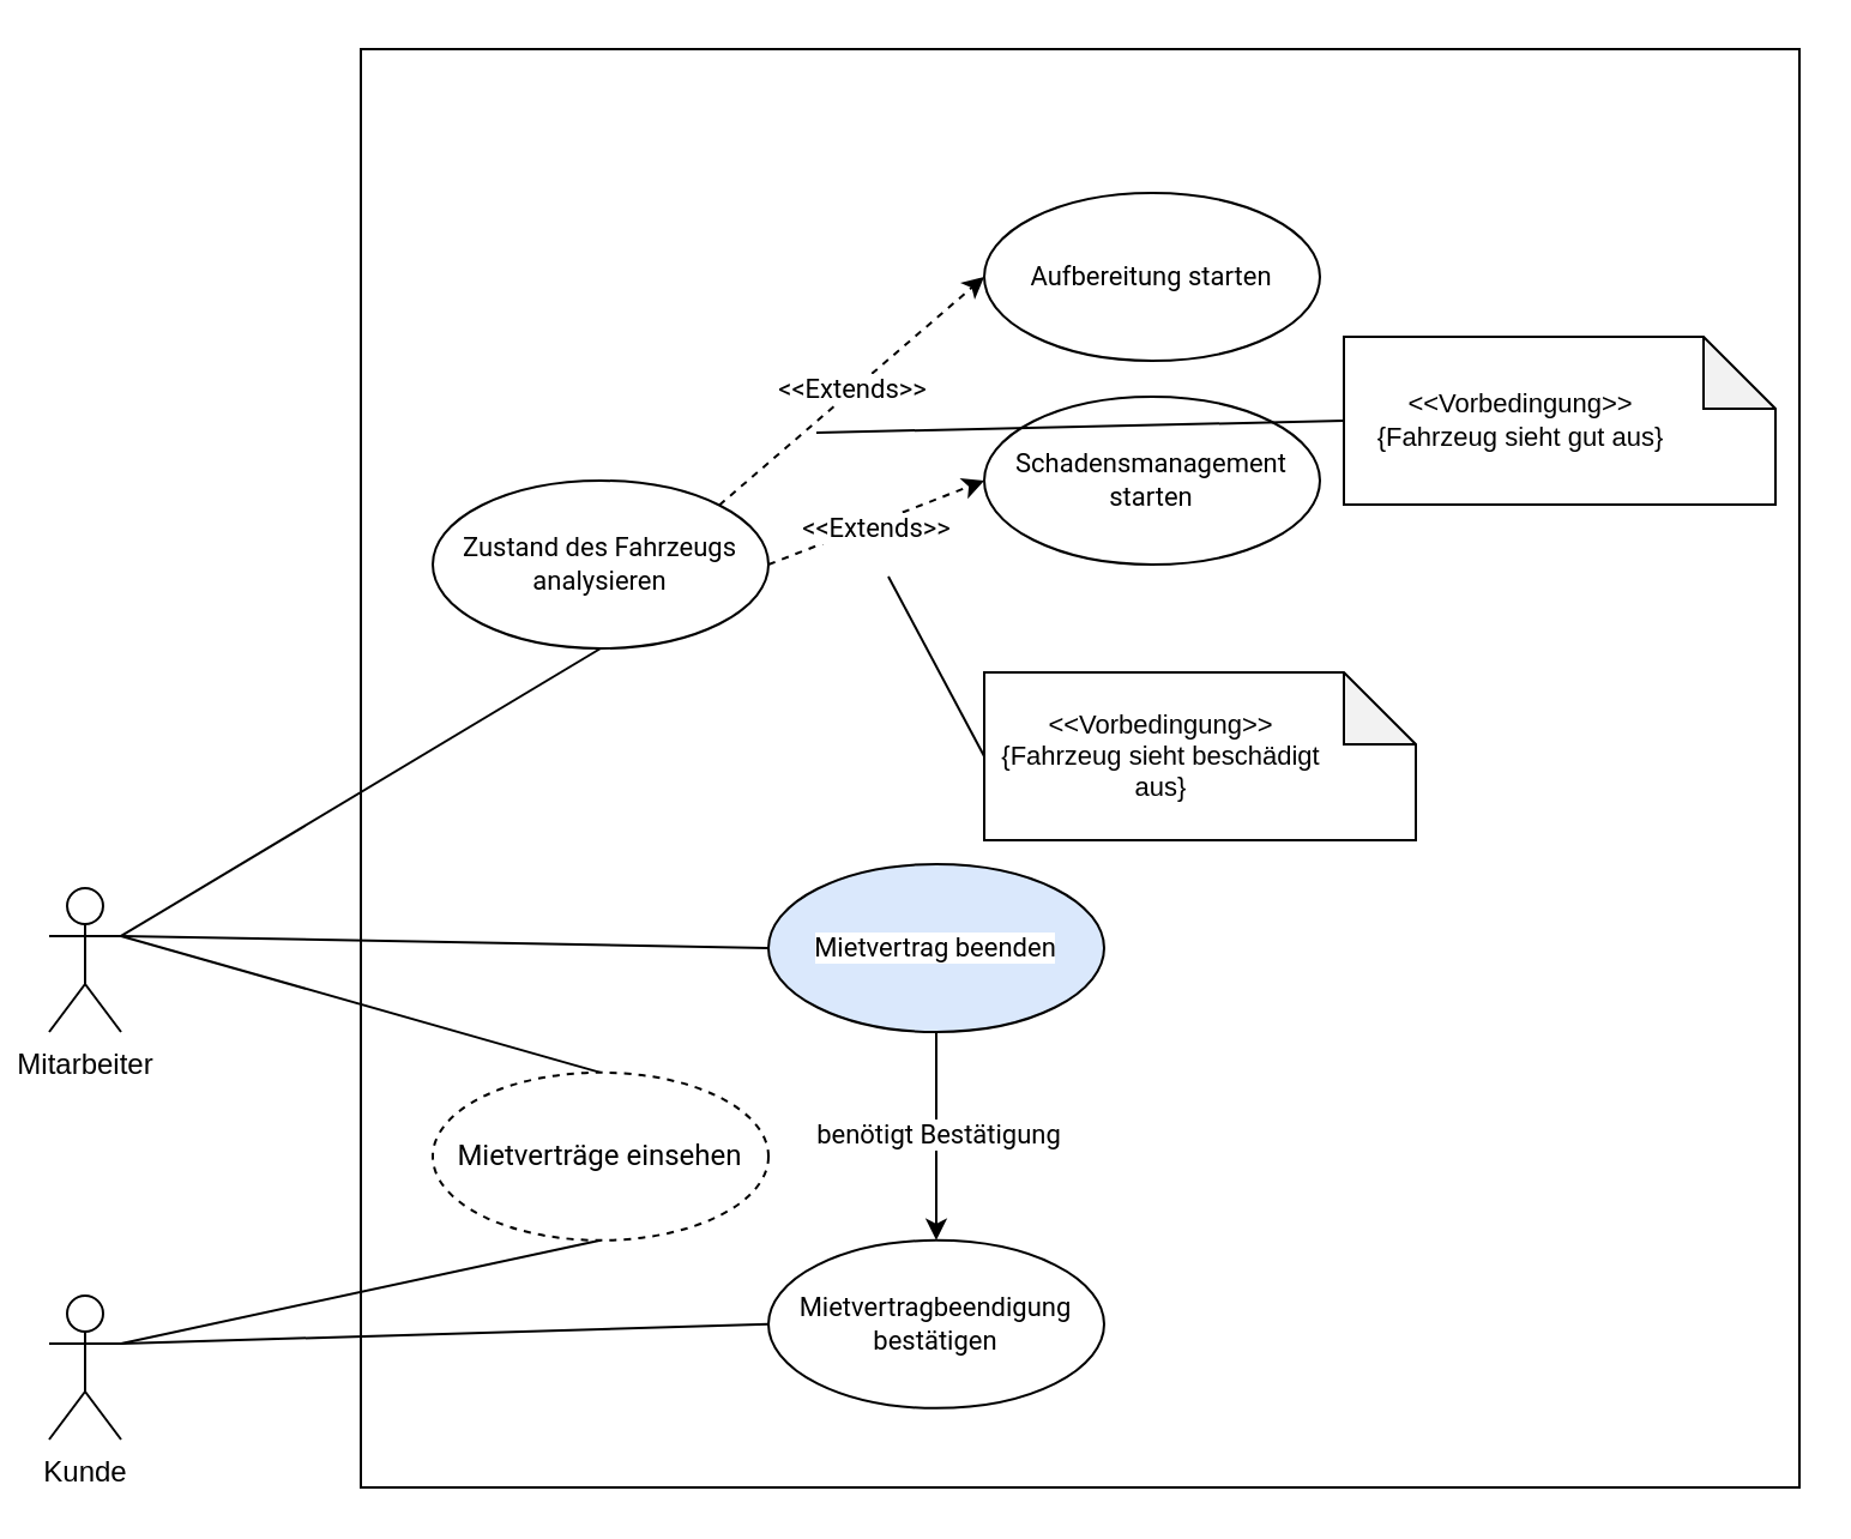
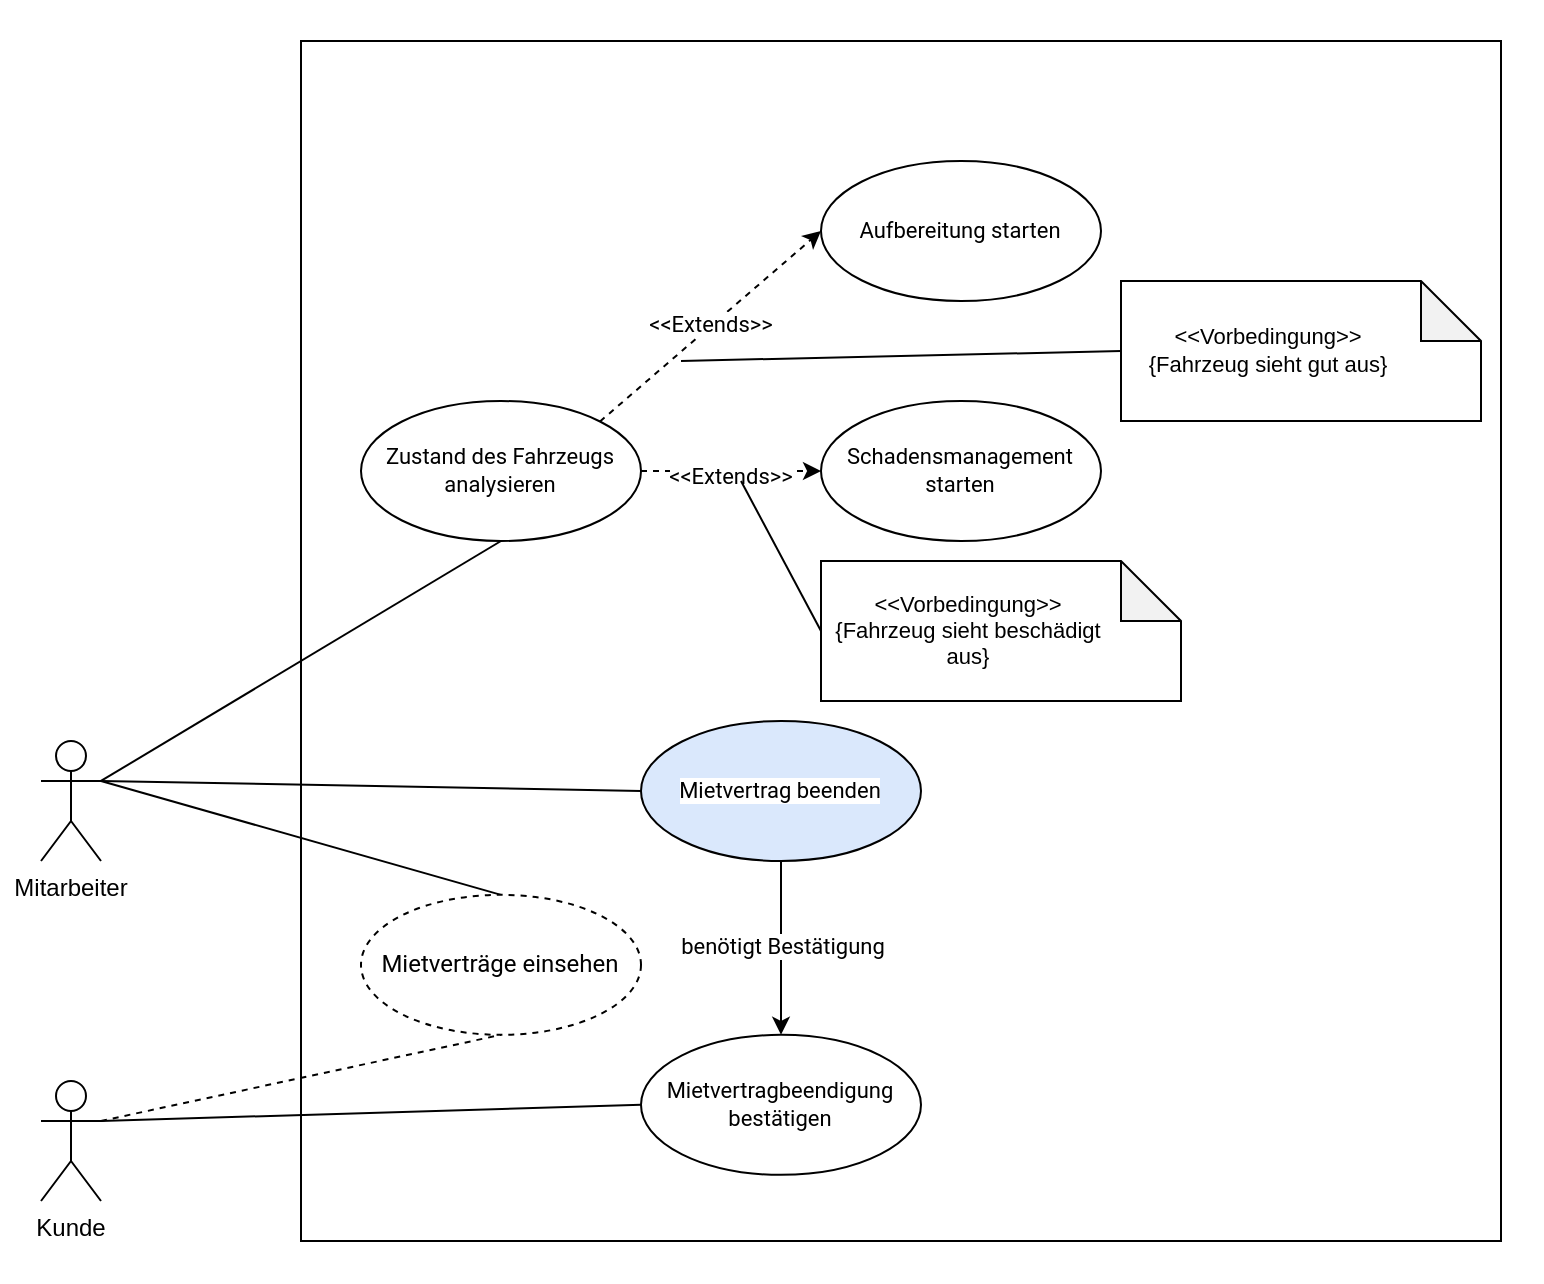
  <mxCell id="0" />
  <mxCell id="1" parent="0" />
  <mxCell id="2" value="" style="rounded=0;whiteSpace=wrap;html=1;" parent="1" vertex="1"><mxGeometry x="150" y="20" width="600" height="600" as="geometry" /></mxCell>
  <mxCell id="3" style="rounded=0;orthogonalLoop=1;jettySize=auto;html=1;exitX=1;exitY=0.333;exitDx=0;exitDy=0;exitPerimeter=0;entryX=0.5;entryY=0;entryDx=0;entryDy=0;flowAnimation=0;shadow=0;curved=1;endArrow=none;endFill=0;" parent="1" source="6" target="10" edge="1"><mxGeometry relative="1" as="geometry" /></mxCell>
  <mxCell id="4" style="edgeStyle=none;shape=connector;rounded=0;orthogonalLoop=1;jettySize=auto;html=1;exitX=1;exitY=0.333;exitDx=0;exitDy=0;exitPerimeter=0;entryX=0;entryY=0.5;entryDx=0;entryDy=0;strokeColor=default;align=center;verticalAlign=middle;fontFamily=Helvetica;fontSize=11;fontColor=default;labelBackgroundColor=default;endArrow=none;endFill=0;" parent="1" source="6" target="13" edge="1"><mxGeometry relative="1" as="geometry" /></mxCell>
  <mxCell id="5" style="edgeStyle=none;shape=connector;rounded=0;orthogonalLoop=1;jettySize=auto;html=1;exitX=1;exitY=0.333;exitDx=0;exitDy=0;exitPerimeter=0;entryX=0.5;entryY=1;entryDx=0;entryDy=0;strokeColor=default;align=center;verticalAlign=middle;fontFamily=Helvetica;fontSize=11;fontColor=default;labelBackgroundColor=default;endArrow=none;endFill=0;" parent="1" source="6" target="19" edge="1"><mxGeometry relative="1" as="geometry" /></mxCell>
  <mxCell id="6" value="Mitarbeiter" style="shape=umlActor;verticalLabelPosition=bottom;verticalAlign=top;html=1;outlineConnect=0;" parent="1" vertex="1"><mxGeometry x="20" y="370" width="30" height="60" as="geometry" /></mxCell>
- <mxCell id="7" style="rounded=0;orthogonalLoop=1;jettySize=auto;html=1;exitX=1;exitY=0.333;exitDx=0;exitDy=0;exitPerimeter=0;entryX=0.5;entryY=1;entryDx=0;entryDy=0;endArrow=none;endFill=0;" parent="1" source="9" target="10" edge="1"><mxGeometry relative="1" as="geometry" /></mxCell>
+ <mxCell id="7" style="rounded=0;orthogonalLoop=1;jettySize=auto;html=1;exitX=1;exitY=0.333;exitDx=0;exitDy=0;exitPerimeter=0;entryX=0.5;entryY=1;entryDx=0;entryDy=0;endArrow=none;endFill=0;dashed=1;" parent="1" source="9" target="10" edge="1"><mxGeometry relative="1" as="geometry" /></mxCell>
  <mxCell id="8" style="edgeStyle=none;shape=connector;rounded=0;orthogonalLoop=1;jettySize=auto;html=1;exitX=1;exitY=0.333;exitDx=0;exitDy=0;exitPerimeter=0;entryX=0;entryY=0.5;entryDx=0;entryDy=0;strokeColor=default;align=center;verticalAlign=middle;fontFamily=Helvetica;fontSize=11;fontColor=default;labelBackgroundColor=default;endArrow=none;endFill=0;" parent="1" source="9" target="14" edge="1"><mxGeometry relative="1" as="geometry" /></mxCell>
  <mxCell id="9" value="Kunde" style="shape=umlActor;verticalLabelPosition=bottom;verticalAlign=top;html=1;outlineConnect=0;" parent="1" vertex="1"><mxGeometry x="20" y="540" width="30" height="60" as="geometry" /></mxCell>
  <mxCell id="10" value="Mietverträge einsehen" style="ellipse;whiteSpace=wrap;html=1;fontFamily=Roboto;fontSource=https%3A%2F%2Ffonts.googleapis.com%2Fcss%3Ffamily%3DRoboto;dashed=1;" parent="1" vertex="1"><mxGeometry x="180" y="446.92" width="140" height="70" as="geometry" /></mxCell>
  <mxCell id="11" style="edgeStyle=none;shape=connector;rounded=1;orthogonalLoop=1;jettySize=auto;html=1;exitX=0.5;exitY=1;exitDx=0;exitDy=0;entryX=0.5;entryY=0;entryDx=0;entryDy=0;strokeColor=default;align=center;verticalAlign=middle;fontFamily=Roboto;fontSize=11;fontColor=default;labelBackgroundColor=default;endArrow=classic;endFill=1;fontSource=https%3A%2F%2Ffonts.googleapis.com%2Fcss%3Ffamily%3DRoboto;curved=0;" parent="1" source="13" target="14" edge="1"><mxGeometry relative="1" as="geometry" /></mxCell>
  <mxCell id="12" value="benötigt Bestätigung" style="edgeLabel;html=1;align=center;verticalAlign=middle;resizable=0;points=[];fontFamily=Roboto;fontSize=11;fontColor=default;labelBackgroundColor=default;fontSource=https%3A%2F%2Ffonts.googleapis.com%2Fcss%3Ffamily%3DRoboto;" parent="11" vertex="1" connectable="0"><mxGeometry x="-0.024" relative="1" as="geometry"><mxPoint as="offset" /></mxGeometry></mxCell>
  <mxCell id="13" value="Mietvertrag beenden" style="ellipse;whiteSpace=wrap;html=1;fontFamily=Roboto;fontSize=11;fontColor=default;labelBackgroundColor=default;fontSource=https%3A%2F%2Ffonts.googleapis.com%2Fcss%3Ffamily%3DRoboto;fillColor=#dae8fc;" parent="1" vertex="1"><mxGeometry x="320" y="360" width="140" height="70" as="geometry" /></mxCell>
  <mxCell id="14" value="Mietvertragbeendigung bestätigen" style="ellipse;whiteSpace=wrap;html=1;fontFamily=Roboto;fontSize=11;fontColor=default;labelBackgroundColor=default;fontSource=https%3A%2F%2Ffonts.googleapis.com%2Fcss%3Ffamily%3DRoboto;fillStyle=auto;spacing=10;" parent="1" vertex="1"><mxGeometry x="320" y="516.92" width="140" height="70" as="geometry" /></mxCell>
  <mxCell id="15" style="edgeStyle=none;shape=connector;rounded=0;orthogonalLoop=1;jettySize=auto;html=1;exitX=1;exitY=0;exitDx=0;exitDy=0;entryX=0;entryY=0.5;entryDx=0;entryDy=0;strokeColor=default;align=center;verticalAlign=middle;fontFamily=Helvetica;fontSize=11;fontColor=default;labelBackgroundColor=default;endArrow=classic;endFill=1;dashed=1;" parent="1" source="19" target="20" edge="1"><mxGeometry relative="1" as="geometry" /></mxCell>
  <mxCell id="16" value="&lt;font data-font-src=&quot;https://fonts.googleapis.com/css?family=Roboto&quot; face=&quot;Roboto&quot;&gt;&amp;lt;&amp;lt;Extends&amp;gt;&amp;gt;&lt;/font&gt;" style="edgeLabel;html=1;align=center;verticalAlign=middle;resizable=0;points=[];fontFamily=Helvetica;fontSize=11;fontColor=default;labelBackgroundColor=default;" parent="15" vertex="1" connectable="0"><mxGeometry x="0.015" y="1" relative="1" as="geometry"><mxPoint as="offset" /></mxGeometry></mxCell>
  <mxCell id="17" style="edgeStyle=none;shape=connector;rounded=0;orthogonalLoop=1;jettySize=auto;html=1;exitX=1;exitY=0.5;exitDx=0;exitDy=0;entryX=0;entryY=0.5;entryDx=0;entryDy=0;strokeColor=default;align=center;verticalAlign=middle;fontFamily=Roboto;fontSize=11;fontColor=default;labelBackgroundColor=default;endArrow=classic;endFill=1;dashed=1;fontSource=https%3A%2F%2Ffonts.googleapis.com%2Fcss%3Ffamily%3DRoboto;" parent="1" source="19" target="21" edge="1"><mxGeometry relative="1" as="geometry" /></mxCell>
  <mxCell id="18" value="&lt;font face=&quot;Roboto&quot;&gt;&amp;lt;&amp;lt;Extends&amp;gt;&amp;gt;&lt;/font&gt;" style="edgeLabel;html=1;align=center;verticalAlign=middle;resizable=0;points=[];fontFamily=Helvetica;fontSize=11;fontColor=default;labelBackgroundColor=default;" parent="17" vertex="1" connectable="0"><mxGeometry x="-0.027" y="-2" relative="1" as="geometry"><mxPoint as="offset" /></mxGeometry></mxCell>
  <mxCell id="19" value="Zustand des Fahrzeugs analysieren" style="ellipse;whiteSpace=wrap;html=1;fontFamily=Roboto;fontSize=11;fontColor=default;labelBackgroundColor=default;spacing=10;fontSource=https%3A%2F%2Ffonts.googleapis.com%2Fcss%3Ffamily%3DRoboto;" parent="1" vertex="1"><mxGeometry x="180" y="200" width="140" height="70" as="geometry" /></mxCell>
  <mxCell id="20" value="Aufbereitung starten" style="ellipse;whiteSpace=wrap;html=1;fontFamily=Roboto;fontSize=11;fontColor=default;labelBackgroundColor=default;fontSource=https%3A%2F%2Ffonts.googleapis.com%2Fcss%3Ffamily%3DRoboto;" parent="1" vertex="1"><mxGeometry x="410" y="80" width="140" height="70" as="geometry" /></mxCell>
- <mxCell id="21" value="Schadensmanagement starten" style="ellipse;whiteSpace=wrap;html=1;fontFamily=Roboto;fontSize=11;fontColor=default;labelBackgroundColor=default;spacing=10;fontSource=https%3A%2F%2Ffonts.googleapis.com%2Fcss%3Ffamily%3DRoboto;" parent="1" vertex="1"><mxGeometry x="410" y="165" width="140" height="70" as="geometry" /></mxCell>
+ <mxCell id="21" value="Schadensmanagement starten" style="ellipse;whiteSpace=wrap;html=1;fontFamily=Roboto;fontSize=11;fontColor=default;labelBackgroundColor=default;spacing=10;fontSource=https%3A%2F%2Ffonts.googleapis.com%2Fcss%3Ffamily%3DRoboto;" parent="1" vertex="1"><mxGeometry x="410" y="200" width="140" height="70" as="geometry" /></mxCell>
  <mxCell id="22" style="edgeStyle=none;shape=connector;rounded=0;orthogonalLoop=1;jettySize=auto;html=1;exitX=0;exitY=0.5;exitDx=0;exitDy=0;exitPerimeter=0;strokeColor=default;align=center;verticalAlign=middle;fontFamily=Helvetica;fontSize=11;fontColor=default;labelBackgroundColor=default;endArrow=none;endFill=0;" parent="1" source="23" edge="1"><mxGeometry relative="1" as="geometry"><mxPoint x="340" y="180" as="targetPoint" /></mxGeometry></mxCell>
  <mxCell id="23" value="&amp;lt;&amp;lt;Vorbedingung&amp;gt;&amp;gt;&lt;div&gt;{Fahrzeug sieht gut aus}&lt;/div&gt;" style="shape=note;whiteSpace=wrap;html=1;backgroundOutline=1;darkOpacity=0.05;fontFamily=Helvetica;fontSize=11;fontColor=default;labelBackgroundColor=default;spacing=2;spacingRight=32;" parent="1" vertex="1"><mxGeometry x="560" y="140" width="180" height="70" as="geometry" /></mxCell>
  <mxCell id="24" style="edgeStyle=none;shape=connector;rounded=0;orthogonalLoop=1;jettySize=auto;html=1;exitX=0;exitY=0.5;exitDx=0;exitDy=0;exitPerimeter=0;strokeColor=default;align=center;verticalAlign=middle;fontFamily=Helvetica;fontSize=11;fontColor=default;labelBackgroundColor=default;endArrow=none;endFill=0;" parent="1" source="25" edge="1"><mxGeometry relative="1" as="geometry"><mxPoint x="370" y="240" as="targetPoint" /></mxGeometry></mxCell>
  <mxCell id="25" value="&amp;lt;&amp;lt;Vorbedingung&amp;gt;&amp;gt;&lt;div&gt;{Fahrzeug sieht beschädigt aus}&lt;/div&gt;" style="shape=note;whiteSpace=wrap;html=1;backgroundOutline=1;darkOpacity=0.05;fontFamily=Helvetica;fontSize=11;fontColor=default;labelBackgroundColor=default;spacing=2;spacingRight=32;" parent="1" vertex="1"><mxGeometry x="410" y="280" width="180" height="70" as="geometry" /></mxCell>
  <mxCell id="26" style="edgeStyle=none;shape=connector;rounded=0;orthogonalLoop=1;jettySize=auto;html=1;exitX=0.5;exitY=1;exitDx=0;exitDy=0;strokeColor=default;align=center;verticalAlign=middle;fontFamily=Helvetica;fontSize=11;fontColor=default;labelBackgroundColor=default;endArrow=none;endFill=0;" parent="1" source="2" target="2" edge="1"><mxGeometry relative="1" as="geometry" /></mxCell>
